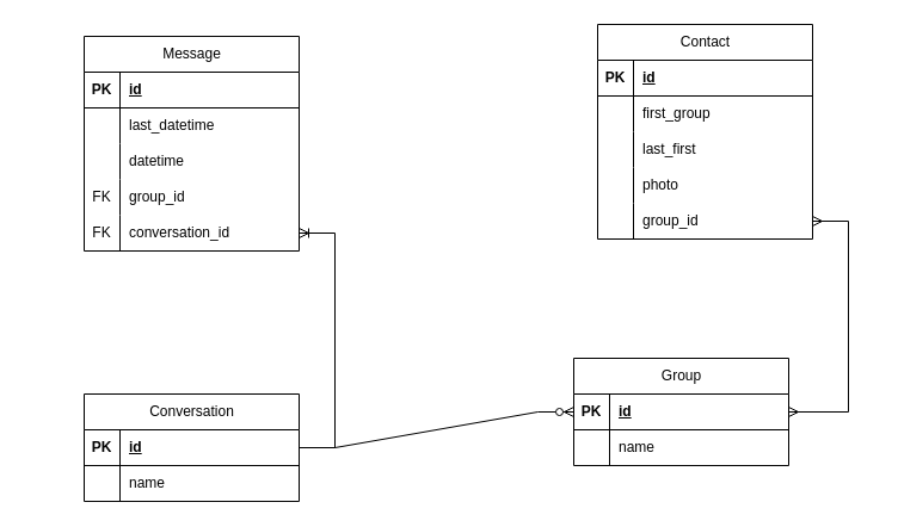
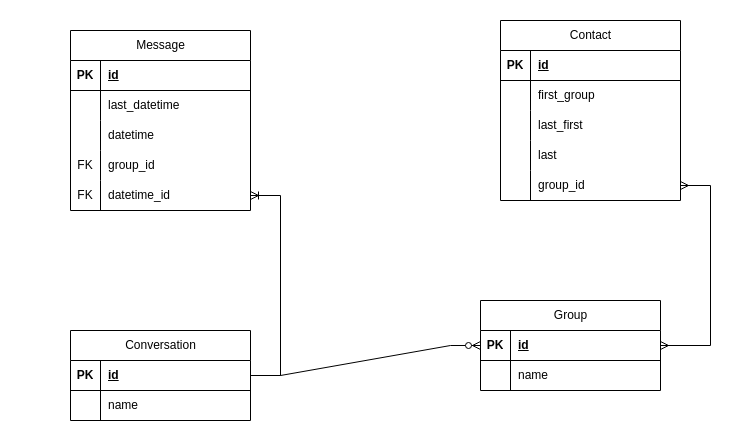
  <mxCell id="0" />
  <mxCell id="1" parent="0" />
  <mxCell id="2" value="&lt;span style=&quot;font-weight: 400; text-wrap: wrap;&quot;&gt;Contact&lt;/span&gt;" style="shape=table;startSize=30;container=1;collapsible=1;childLayout=tableLayout;fixedRows=1;rowLines=0;fontStyle=1;align=center;resizeLast=1;html=1;" vertex="1" parent="1"><mxGeometry x="500" y="20" width="180" height="180" as="geometry" /></mxCell>
  <mxCell id="3" value="" style="shape=tableRow;horizontal=0;startSize=0;swimlaneHead=0;swimlaneBody=0;fillColor=none;collapsible=0;dropTarget=0;points=[[0,0.5],[1,0.5]];portConstraint=eastwest;top=0;left=0;right=0;bottom=1;" vertex="1" parent="2"><mxGeometry y="30" width="180" height="30" as="geometry" /></mxCell>
  <mxCell id="4" value="PK" style="shape=partialRectangle;connectable=0;fillColor=none;top=0;left=0;bottom=0;right=0;fontStyle=1;overflow=hidden;whiteSpace=wrap;html=1;" vertex="1" parent="3"><mxGeometry width="30" height="30" as="geometry"><mxRectangle width="30" height="30" as="alternateBounds" /></mxGeometry></mxCell>
  <mxCell id="5" value="id" style="shape=partialRectangle;connectable=0;fillColor=none;top=0;left=0;bottom=0;right=0;align=left;spacingLeft=6;fontStyle=5;overflow=hidden;whiteSpace=wrap;html=1;" vertex="1" parent="3"><mxGeometry x="30" width="150" height="30" as="geometry"><mxRectangle width="150" height="30" as="alternateBounds" /></mxGeometry></mxCell>
  <mxCell id="6" value="" style="shape=tableRow;horizontal=0;startSize=0;swimlaneHead=0;swimlaneBody=0;fillColor=none;collapsible=0;dropTarget=0;points=[[0,0.5],[1,0.5]];portConstraint=eastwest;top=0;left=0;right=0;bottom=0;" vertex="1" parent="2"><mxGeometry y="60" width="180" height="30" as="geometry" /></mxCell>
  <mxCell id="7" value="" style="shape=partialRectangle;connectable=0;fillColor=none;top=0;left=0;bottom=0;right=0;editable=1;overflow=hidden;whiteSpace=wrap;html=1;" vertex="1" parent="6"><mxGeometry width="30" height="30" as="geometry"><mxRectangle width="30" height="30" as="alternateBounds" /></mxGeometry></mxCell>
  <mxCell id="8" value="first_group" style="shape=partialRectangle;connectable=0;fillColor=none;top=0;left=0;bottom=0;right=0;align=left;spacingLeft=6;overflow=hidden;whiteSpace=wrap;html=1;" vertex="1" parent="6"><mxGeometry x="30" width="150" height="30" as="geometry"><mxRectangle width="150" height="30" as="alternateBounds" /></mxGeometry></mxCell>
  <mxCell id="9" value="" style="shape=tableRow;horizontal=0;startSize=0;swimlaneHead=0;swimlaneBody=0;fillColor=none;collapsible=0;dropTarget=0;points=[[0,0.5],[1,0.5]];portConstraint=eastwest;top=0;left=0;right=0;bottom=0;" vertex="1" parent="2"><mxGeometry y="90" width="180" height="30" as="geometry" /></mxCell>
  <mxCell id="10" value="" style="shape=partialRectangle;connectable=0;fillColor=none;top=0;left=0;bottom=0;right=0;editable=1;overflow=hidden;whiteSpace=wrap;html=1;" vertex="1" parent="9"><mxGeometry width="30" height="30" as="geometry"><mxRectangle width="30" height="30" as="alternateBounds" /></mxGeometry></mxCell>
  <mxCell id="11" value="last_first" style="shape=partialRectangle;connectable=0;fillColor=none;top=0;left=0;bottom=0;right=0;align=left;spacingLeft=6;overflow=hidden;whiteSpace=wrap;html=1;" vertex="1" parent="9"><mxGeometry x="30" width="150" height="30" as="geometry"><mxRectangle width="150" height="30" as="alternateBounds" /></mxGeometry></mxCell>
  <mxCell id="12" value="" style="shape=tableRow;horizontal=0;startSize=0;swimlaneHead=0;swimlaneBody=0;fillColor=none;collapsible=0;dropTarget=0;points=[[0,0.5],[1,0.5]];portConstraint=eastwest;top=0;left=0;right=0;bottom=0;" vertex="1" parent="2"><mxGeometry y="120" width="180" height="30" as="geometry" /></mxCell>
  <mxCell id="13" value="" style="shape=partialRectangle;connectable=0;fillColor=none;top=0;left=0;bottom=0;right=0;editable=1;overflow=hidden;whiteSpace=wrap;html=1;" vertex="1" parent="12"><mxGeometry width="30" height="30" as="geometry"><mxRectangle width="30" height="30" as="alternateBounds" /></mxGeometry></mxCell>
- <mxCell id="14" value="photo" style="shape=partialRectangle;connectable=0;fillColor=none;top=0;left=0;bottom=0;right=0;align=left;spacingLeft=6;overflow=hidden;whiteSpace=wrap;html=1;" vertex="1" parent="12"><mxGeometry x="30" width="150" height="30" as="geometry"><mxRectangle width="150" height="30" as="alternateBounds" /></mxGeometry></mxCell>
+ <mxCell id="14" value="last" style="shape=partialRectangle;connectable=0;fillColor=none;top=0;left=0;bottom=0;right=0;align=left;spacingLeft=6;overflow=hidden;whiteSpace=wrap;html=1;" vertex="1" parent="12"><mxGeometry x="30" width="150" height="30" as="geometry"><mxRectangle width="150" height="30" as="alternateBounds" /></mxGeometry></mxCell>
  <mxCell id="15" value="" style="shape=tableRow;horizontal=0;startSize=0;swimlaneHead=0;swimlaneBody=0;fillColor=none;collapsible=0;dropTarget=0;points=[[0,0.5],[1,0.5]];portConstraint=eastwest;top=0;left=0;right=0;bottom=0;" vertex="1" parent="2"><mxGeometry y="150" width="180" height="30" as="geometry" /></mxCell>
  <mxCell id="16" value="" style="shape=partialRectangle;connectable=0;fillColor=none;top=0;left=0;bottom=0;right=0;editable=1;overflow=hidden;whiteSpace=wrap;html=1;" vertex="1" parent="15"><mxGeometry width="30" height="30" as="geometry"><mxRectangle width="30" height="30" as="alternateBounds" /></mxGeometry></mxCell>
  <mxCell id="17" value="group_id" style="shape=partialRectangle;connectable=0;fillColor=none;top=0;left=0;bottom=0;right=0;align=left;spacingLeft=6;overflow=hidden;whiteSpace=wrap;html=1;" vertex="1" parent="15"><mxGeometry x="30" width="150" height="30" as="geometry"><mxRectangle width="150" height="30" as="alternateBounds" /></mxGeometry></mxCell>
  <mxCell id="18" value="&lt;span style=&quot;font-weight: 400; text-wrap: wrap;&quot;&gt;Message&lt;/span&gt;" style="shape=table;startSize=30;container=1;collapsible=1;childLayout=tableLayout;fixedRows=1;rowLines=0;fontStyle=1;align=center;resizeLast=1;html=1;" vertex="1" parent="1"><mxGeometry x="70" width="180" height="180" as="geometry" y="30" /></mxCell>
  <mxCell id="19" value="" style="shape=tableRow;horizontal=0;startSize=0;swimlaneHead=0;swimlaneBody=0;fillColor=none;collapsible=0;dropTarget=0;points=[[0,0.5],[1,0.5]];portConstraint=eastwest;top=0;left=0;right=0;bottom=1;" vertex="1" parent="18"><mxGeometry y="30" width="180" height="30" as="geometry" /></mxCell>
  <mxCell id="20" value="PK" style="shape=partialRectangle;connectable=0;fillColor=none;top=0;left=0;bottom=0;right=0;fontStyle=1;overflow=hidden;whiteSpace=wrap;html=1;" vertex="1" parent="19"><mxGeometry width="30" height="30" as="geometry"><mxRectangle width="30" height="30" as="alternateBounds" /></mxGeometry></mxCell>
  <mxCell id="21" value="id" style="shape=partialRectangle;connectable=0;fillColor=none;top=0;left=0;bottom=0;right=0;align=left;spacingLeft=6;fontStyle=5;overflow=hidden;whiteSpace=wrap;html=1;" vertex="1" parent="19"><mxGeometry x="30" width="150" height="30" as="geometry"><mxRectangle width="150" height="30" as="alternateBounds" /></mxGeometry></mxCell>
  <mxCell id="22" value="" style="shape=tableRow;horizontal=0;startSize=0;swimlaneHead=0;swimlaneBody=0;fillColor=none;collapsible=0;dropTarget=0;points=[[0,0.5],[1,0.5]];portConstraint=eastwest;top=0;left=0;right=0;bottom=0;" vertex="1" parent="18"><mxGeometry y="60" width="180" height="30" as="geometry" /></mxCell>
  <mxCell id="23" value="" style="shape=partialRectangle;connectable=0;fillColor=none;top=0;left=0;bottom=0;right=0;editable=1;overflow=hidden;whiteSpace=wrap;html=1;" vertex="1" parent="22"><mxGeometry width="30" height="30" as="geometry"><mxRectangle width="30" height="30" as="alternateBounds" /></mxGeometry></mxCell>
  <mxCell id="24" value="last_datetime" style="shape=partialRectangle;connectable=0;fillColor=none;top=0;left=0;bottom=0;right=0;align=left;spacingLeft=6;overflow=hidden;whiteSpace=wrap;html=1;" vertex="1" parent="22"><mxGeometry x="30" width="150" height="30" as="geometry"><mxRectangle width="150" height="30" as="alternateBounds" /></mxGeometry></mxCell>
  <mxCell id="25" value="" style="shape=tableRow;horizontal=0;startSize=0;swimlaneHead=0;swimlaneBody=0;fillColor=none;collapsible=0;dropTarget=0;points=[[0,0.5],[1,0.5]];portConstraint=eastwest;top=0;left=0;right=0;bottom=0;" vertex="1" parent="18"><mxGeometry y="90" width="180" height="30" as="geometry" /></mxCell>
  <mxCell id="26" value="" style="shape=partialRectangle;connectable=0;fillColor=none;top=0;left=0;bottom=0;right=0;editable=1;overflow=hidden;whiteSpace=wrap;html=1;" vertex="1" parent="25"><mxGeometry width="30" height="30" as="geometry"><mxRectangle width="30" height="30" as="alternateBounds" /></mxGeometry></mxCell>
  <mxCell id="27" value="datetime" style="shape=partialRectangle;connectable=0;fillColor=none;top=0;left=0;bottom=0;right=0;align=left;spacingLeft=6;overflow=hidden;whiteSpace=wrap;html=1;" vertex="1" parent="25"><mxGeometry x="30" width="150" height="30" as="geometry"><mxRectangle width="150" height="30" as="alternateBounds" /></mxGeometry></mxCell>
  <mxCell id="28" value="" style="shape=tableRow;horizontal=0;startSize=0;swimlaneHead=0;swimlaneBody=0;fillColor=none;collapsible=0;dropTarget=0;points=[[0,0.5],[1,0.5]];portConstraint=eastwest;top=0;left=0;right=0;bottom=0;" vertex="1" parent="18"><mxGeometry y="120" width="180" height="30" as="geometry" /></mxCell>
  <mxCell id="29" value="FK" style="shape=partialRectangle;connectable=0;fillColor=none;top=0;left=0;bottom=0;right=0;editable=1;overflow=hidden;whiteSpace=wrap;html=1;" vertex="1" parent="28"><mxGeometry width="30" height="30" as="geometry"><mxRectangle width="30" height="30" as="alternateBounds" /></mxGeometry></mxCell>
  <mxCell id="30" value="group_id" style="shape=partialRectangle;connectable=0;fillColor=none;top=0;left=0;bottom=0;right=0;align=left;spacingLeft=6;overflow=hidden;whiteSpace=wrap;html=1;" vertex="1" parent="28"><mxGeometry x="30" width="150" height="30" as="geometry"><mxRectangle width="150" height="30" as="alternateBounds" /></mxGeometry></mxCell>
  <mxCell id="31" value="" style="shape=tableRow;horizontal=0;startSize=0;swimlaneHead=0;swimlaneBody=0;fillColor=none;collapsible=0;dropTarget=0;points=[[0,0.5],[1,0.5]];portConstraint=eastwest;top=0;left=0;right=0;bottom=0;" vertex="1" parent="18"><mxGeometry y="150" width="180" height="30" as="geometry" /></mxCell>
  <mxCell id="32" value="FK" style="shape=partialRectangle;connectable=0;fillColor=none;top=0;left=0;bottom=0;right=0;editable=1;overflow=hidden;whiteSpace=wrap;html=1;" vertex="1" parent="31"><mxGeometry width="30" height="30" as="geometry"><mxRectangle width="30" height="30" as="alternateBounds" /></mxGeometry></mxCell>
- <mxCell id="33" value="conversation_id" style="shape=partialRectangle;connectable=0;fillColor=none;top=0;left=0;bottom=0;right=0;align=left;spacingLeft=6;overflow=hidden;whiteSpace=wrap;html=1;" vertex="1" parent="31"><mxGeometry x="30" width="150" height="30" as="geometry"><mxRectangle width="150" height="30" as="alternateBounds" /></mxGeometry></mxCell>
+ <mxCell id="33" value="datetime_id" style="shape=partialRectangle;connectable=0;fillColor=none;top=0;left=0;bottom=0;right=0;align=left;spacingLeft=6;overflow=hidden;whiteSpace=wrap;html=1;" vertex="1" parent="31"><mxGeometry x="30" width="150" height="30" as="geometry"><mxRectangle width="150" height="30" as="alternateBounds" /></mxGeometry></mxCell>
  <mxCell id="34" value="&lt;span style=&quot;font-weight: 400; text-wrap: wrap;&quot;&gt;Group&lt;/span&gt;" style="shape=table;startSize=30;container=1;collapsible=1;childLayout=tableLayout;fixedRows=1;rowLines=0;fontStyle=1;align=center;resizeLast=1;html=1;" vertex="1" parent="1"><mxGeometry x="480" y="300" width="180" height="90" as="geometry" /></mxCell>
  <mxCell id="35" value="" style="shape=tableRow;horizontal=0;startSize=0;swimlaneHead=0;swimlaneBody=0;fillColor=none;collapsible=0;dropTarget=0;points=[[0,0.5],[1,0.5]];portConstraint=eastwest;top=0;left=0;right=0;bottom=1;" vertex="1" parent="34"><mxGeometry y="30" width="180" height="30" as="geometry" /></mxCell>
  <mxCell id="36" value="PK" style="shape=partialRectangle;connectable=0;fillColor=none;top=0;left=0;bottom=0;right=0;fontStyle=1;overflow=hidden;whiteSpace=wrap;html=1;" vertex="1" parent="35"><mxGeometry width="30" height="30" as="geometry"><mxRectangle width="30" height="30" as="alternateBounds" /></mxGeometry></mxCell>
  <mxCell id="37" value="id" style="shape=partialRectangle;connectable=0;fillColor=none;top=0;left=0;bottom=0;right=0;align=left;spacingLeft=6;fontStyle=5;overflow=hidden;whiteSpace=wrap;html=1;" vertex="1" parent="35"><mxGeometry x="30" width="150" height="30" as="geometry"><mxRectangle width="150" height="30" as="alternateBounds" /></mxGeometry></mxCell>
  <mxCell id="38" value="" style="shape=tableRow;horizontal=0;startSize=0;swimlaneHead=0;swimlaneBody=0;fillColor=none;collapsible=0;dropTarget=0;points=[[0,0.5],[1,0.5]];portConstraint=eastwest;top=0;left=0;right=0;bottom=0;" vertex="1" parent="34"><mxGeometry y="60" width="180" height="30" as="geometry" /></mxCell>
  <mxCell id="39" value="" style="shape=partialRectangle;connectable=0;fillColor=none;top=0;left=0;bottom=0;right=0;editable=1;overflow=hidden;whiteSpace=wrap;html=1;" vertex="1" parent="38"><mxGeometry width="30" height="30" as="geometry"><mxRectangle width="30" height="30" as="alternateBounds" /></mxGeometry></mxCell>
  <mxCell id="40" value="name" style="shape=partialRectangle;connectable=0;fillColor=none;top=0;left=0;bottom=0;right=0;align=left;spacingLeft=6;overflow=hidden;whiteSpace=wrap;html=1;" vertex="1" parent="38"><mxGeometry x="30" width="150" height="30" as="geometry"><mxRectangle width="150" height="30" as="alternateBounds" /></mxGeometry></mxCell>
  <mxCell id="41" value="" style="edgeStyle=entityRelationEdgeStyle;fontSize=12;html=1;endArrow=ERzeroToMany;endFill=1;rounded=0;exitX=1;exitY=0.5;exitDx=0;exitDy=0;entryX=0;entryY=0.5;entryDx=0;entryDy=0;" edge="1" parent="1" source="44" target="35"><mxGeometry width="100" height="100" relative="1" as="geometry"><mxPoint x="310" y="300" as="sourcePoint" /><mxPoint x="300" y="270" as="targetPoint" /><Array as="points"><mxPoint x="250" y="330" /></Array></mxGeometry></mxCell>
  <mxCell id="42" value="" style="edgeStyle=entityRelationEdgeStyle;fontSize=12;html=1;endArrow=ERmany;startArrow=ERmany;rounded=0;entryX=1;entryY=0.5;entryDx=0;entryDy=0;" edge="1" parent="1" source="15" target="35"><mxGeometry width="100" height="100" relative="1" as="geometry"><mxPoint x="210" y="330" as="sourcePoint" /><mxPoint x="310" y="230" as="targetPoint" /><Array as="points"><mxPoint x="670" y="210" /><mxPoint x="710" y="350" /><mxPoint x="730" y="280" /></Array></mxGeometry></mxCell>
  <mxCell id="43" value="&lt;span style=&quot;font-weight: 400; text-wrap: wrap;&quot;&gt;Conversation&lt;/span&gt;" style="shape=table;startSize=30;container=1;collapsible=1;childLayout=tableLayout;fixedRows=1;rowLines=0;fontStyle=1;align=center;resizeLast=1;html=1;" vertex="1" parent="1"><mxGeometry x="70" y="330" width="180" height="90" as="geometry" /></mxCell>
  <mxCell id="44" value="" style="shape=tableRow;horizontal=0;startSize=0;swimlaneHead=0;swimlaneBody=0;fillColor=none;collapsible=0;dropTarget=0;points=[[0,0.5],[1,0.5]];portConstraint=eastwest;top=0;left=0;right=0;bottom=1;" vertex="1" parent="43"><mxGeometry y="30" width="180" height="30" as="geometry" /></mxCell>
  <mxCell id="45" value="PK" style="shape=partialRectangle;connectable=0;fillColor=none;top=0;left=0;bottom=0;right=0;fontStyle=1;overflow=hidden;whiteSpace=wrap;html=1;" vertex="1" parent="44"><mxGeometry width="30" height="30" as="geometry"><mxRectangle width="30" height="30" as="alternateBounds" /></mxGeometry></mxCell>
  <mxCell id="46" value="id" style="shape=partialRectangle;connectable=0;fillColor=none;top=0;left=0;bottom=0;right=0;align=left;spacingLeft=6;fontStyle=5;overflow=hidden;whiteSpace=wrap;html=1;" vertex="1" parent="44"><mxGeometry x="30" width="150" height="30" as="geometry"><mxRectangle width="150" height="30" as="alternateBounds" /></mxGeometry></mxCell>
  <mxCell id="47" value="" style="shape=tableRow;horizontal=0;startSize=0;swimlaneHead=0;swimlaneBody=0;fillColor=none;collapsible=0;dropTarget=0;points=[[0,0.5],[1,0.5]];portConstraint=eastwest;top=0;left=0;right=0;bottom=0;" vertex="1" parent="43"><mxGeometry y="60" width="180" height="30" as="geometry" /></mxCell>
  <mxCell id="48" value="" style="shape=partialRectangle;connectable=0;fillColor=none;top=0;left=0;bottom=0;right=0;editable=1;overflow=hidden;whiteSpace=wrap;html=1;" vertex="1" parent="47"><mxGeometry width="30" height="30" as="geometry"><mxRectangle width="30" height="30" as="alternateBounds" /></mxGeometry></mxCell>
  <mxCell id="49" value="name" style="shape=partialRectangle;connectable=0;fillColor=none;top=0;left=0;bottom=0;right=0;align=left;spacingLeft=6;overflow=hidden;whiteSpace=wrap;html=1;" vertex="1" parent="47"><mxGeometry x="30" width="150" height="30" as="geometry"><mxRectangle width="150" height="30" as="alternateBounds" /></mxGeometry></mxCell>
  <mxCell id="50" value="" style="edgeStyle=entityRelationEdgeStyle;fontSize=12;html=1;endArrow=ERoneToMany;rounded=0;" edge="1" parent="1" source="44" target="31"><mxGeometry width="100" height="100" relative="1" as="geometry"><mxPoint x="10" y="360" as="sourcePoint" /><mxPoint x="70" y="200" as="targetPoint" /><Array as="points"><mxPoint x="20" y="310" /><mxPoint x="20" y="370" /><mxPoint x="60" y="230" /></Array></mxGeometry></mxCell>
